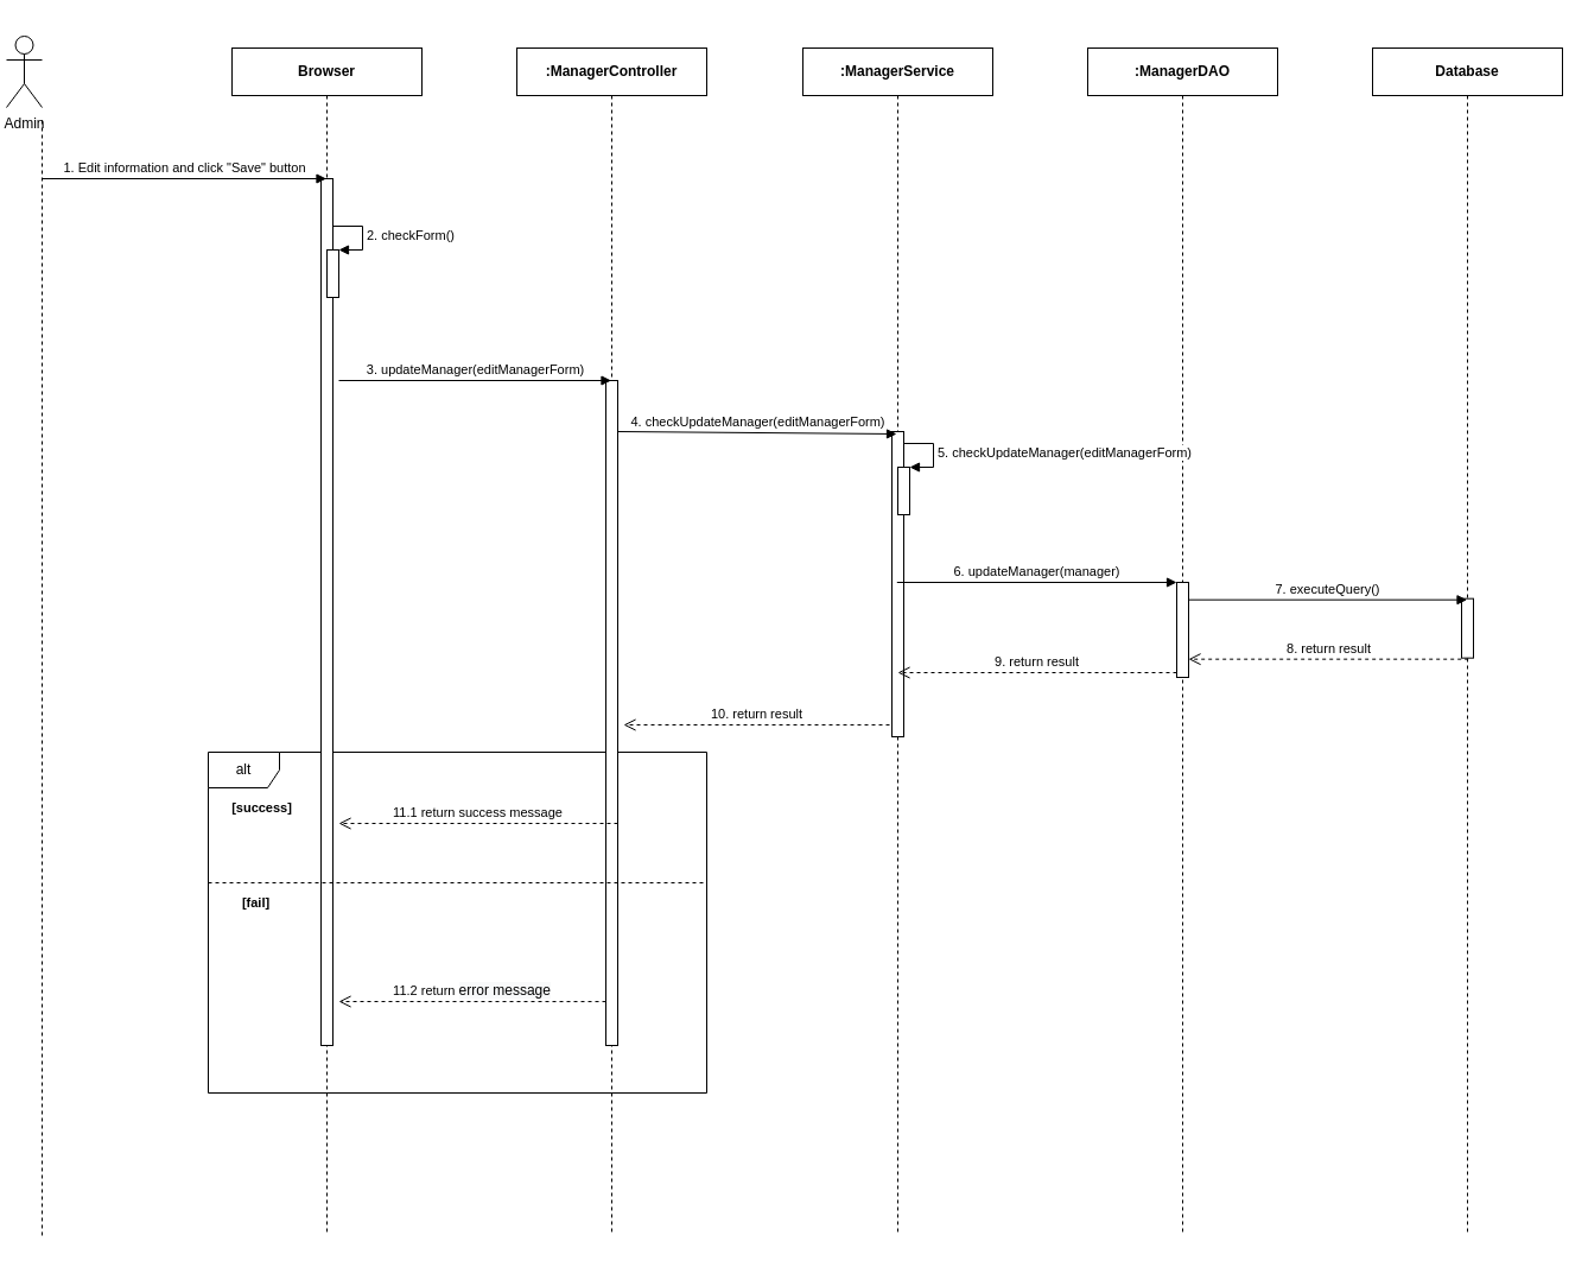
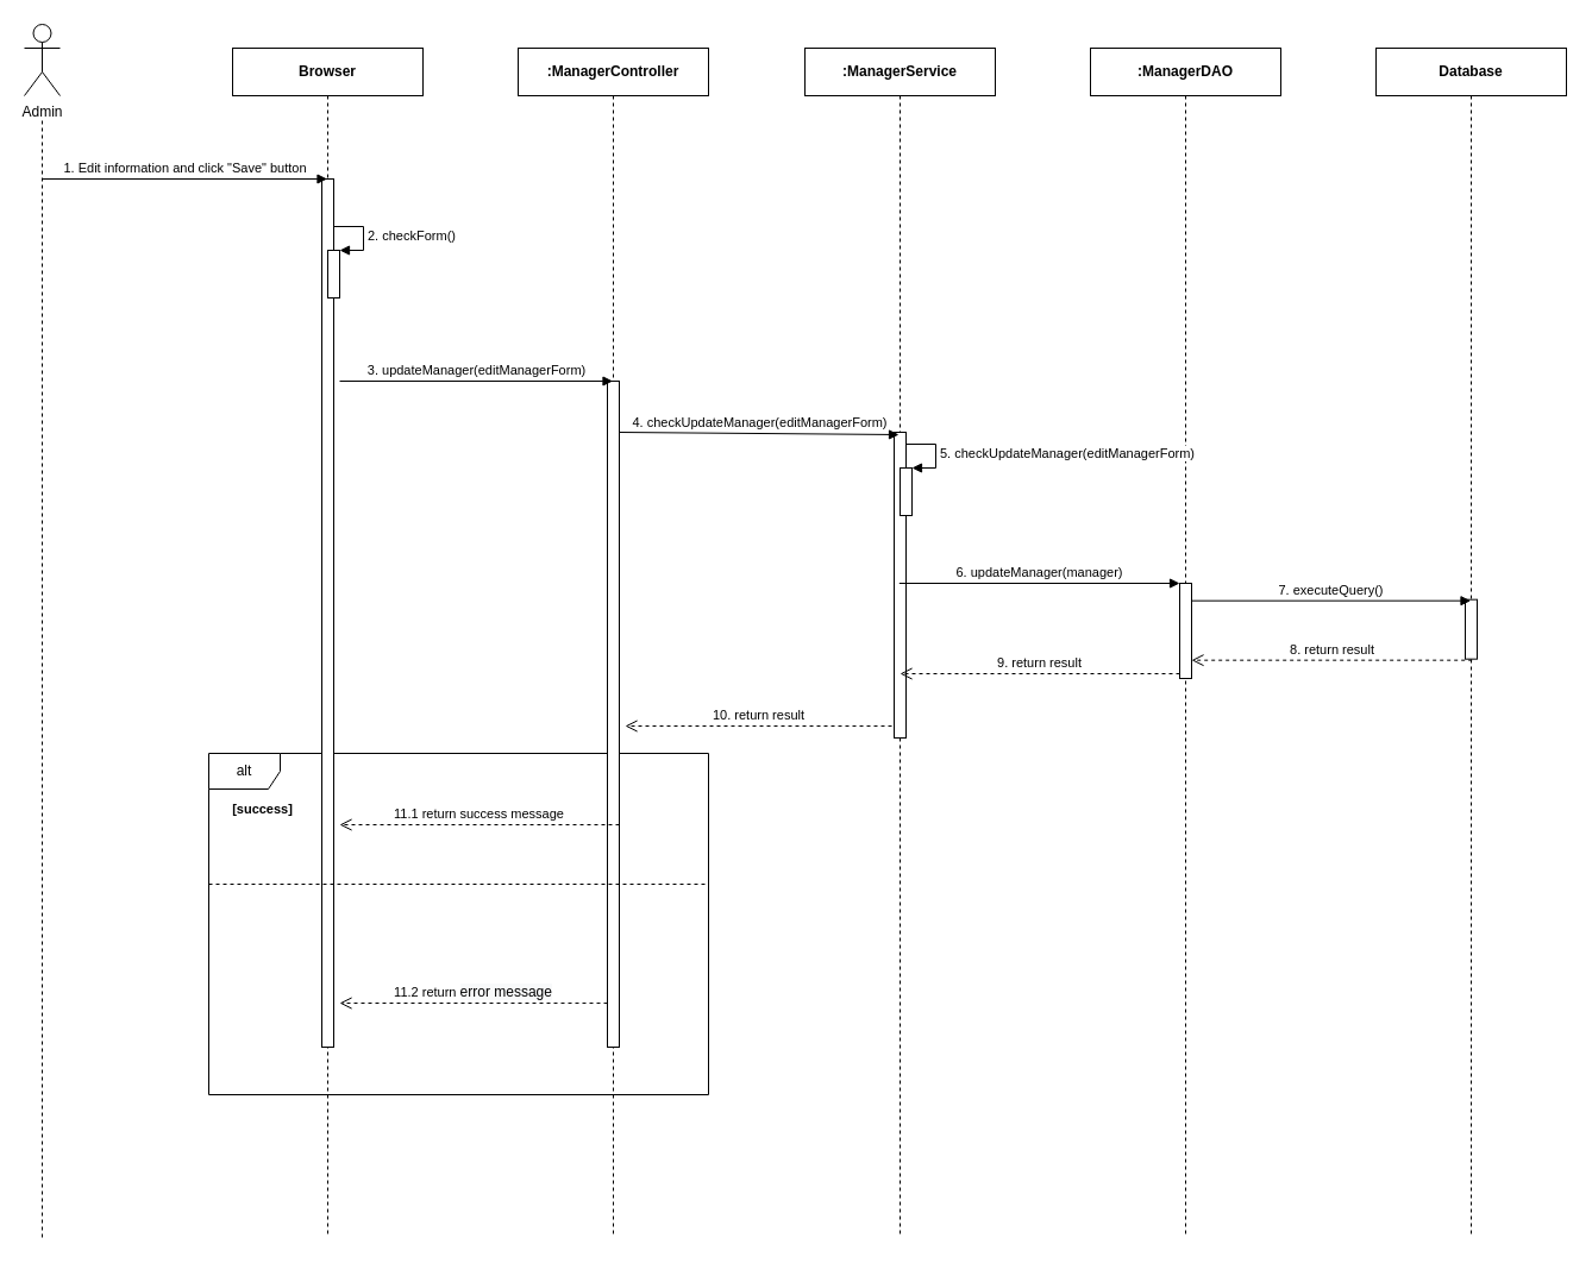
  <mxCell id="0" />
  <mxCell id="1" parent="0" />
  <mxCell id="2" value="alt" style="shape=umlFrame;whiteSpace=wrap;html=1;" parent="1" vertex="1"><mxGeometry x="175" y="633" width="420" height="287" as="geometry" /></mxCell>
  <mxCell id="3" value="&lt;b&gt;Browser&lt;/b&gt;" style="shape=umlLifeline;perimeter=lifelinePerimeter;whiteSpace=wrap;html=1;container=1;collapsible=0;recursiveResize=0;outlineConnect=0;" parent="1" vertex="1"><mxGeometry x="195" y="40" width="160" height="1000" as="geometry" /></mxCell>
  <mxCell id="4" value="" style="html=1;points=[];perimeter=orthogonalPerimeter;" parent="3" vertex="1"><mxGeometry x="75" y="110" width="10" height="730" as="geometry" /></mxCell>
  <mxCell id="5" value="&lt;b&gt;:ManagerDAO&lt;/b&gt;" style="shape=umlLifeline;perimeter=lifelinePerimeter;whiteSpace=wrap;html=1;container=1;collapsible=0;recursiveResize=0;outlineConnect=0;" parent="1" vertex="1"><mxGeometry x="916" y="40" width="160" height="1000" as="geometry" /></mxCell>
  <mxCell id="6" value="&lt;b&gt;:ManagerService&lt;/b&gt;" style="shape=umlLifeline;perimeter=lifelinePerimeter;whiteSpace=wrap;html=1;container=1;collapsible=0;recursiveResize=0;outlineConnect=0;" parent="1" vertex="1"><mxGeometry x="676" y="40" width="160" height="1000" as="geometry" /></mxCell>
  <mxCell id="7" value="" style="html=1;points=[];perimeter=orthogonalPerimeter;" parent="6" vertex="1"><mxGeometry x="75" y="323" width="10" height="257" as="geometry" /></mxCell>
  <mxCell id="8" value="&lt;b&gt;:ManagerController&lt;/b&gt;" style="shape=umlLifeline;perimeter=lifelinePerimeter;whiteSpace=wrap;html=1;container=1;collapsible=0;recursiveResize=0;outlineConnect=0;" parent="1" vertex="1"><mxGeometry x="435" y="40" width="160" height="1000" as="geometry" /></mxCell>
  <mxCell id="9" value="" style="html=1;points=[];perimeter=orthogonalPerimeter;" parent="8" vertex="1"><mxGeometry x="75" y="280" width="10" height="560" as="geometry" /></mxCell>
  <mxCell id="10" value="1. Edit information and click &quot;Save&quot; button" style="html=1;verticalAlign=bottom;endArrow=block;" parent="1" target="3" edge="1"><mxGeometry width="80" relative="1" as="geometry"><mxPoint x="35" y="150" as="sourcePoint" /><mxPoint x="115" y="150" as="targetPoint" /></mxGeometry></mxCell>
  <mxCell id="11" value="3. updateManager(editManagerForm)" style="html=1;verticalAlign=bottom;endArrow=block;" parent="1" edge="1"><mxGeometry width="80" relative="1" as="geometry"><mxPoint x="285" y="320" as="sourcePoint" /><mxPoint x="514.5" y="320" as="targetPoint" /></mxGeometry></mxCell>
  <mxCell id="12" value="4. checkUpdateManager(editManagerForm)" style="html=1;verticalAlign=bottom;endArrow=block;" parent="1" edge="1"><mxGeometry relative="1" as="geometry"><mxPoint x="520" y="363" as="sourcePoint" /><mxPoint x="755" y="365" as="targetPoint" /></mxGeometry></mxCell>
  <mxCell id="13" value="" style="html=1;points=[];perimeter=orthogonalPerimeter;" parent="1" vertex="1"><mxGeometry x="756" y="393" width="10" height="40" as="geometry" /></mxCell>
  <mxCell id="14" value="&lt;span style=&quot;text-align: center&quot;&gt;5. checkUpdateManager(editManagerForm)&lt;/span&gt;" style="edgeStyle=orthogonalEdgeStyle;html=1;align=left;spacingLeft=2;endArrow=block;rounded=0;entryX=1;entryY=0;" parent="1" target="13" edge="1"><mxGeometry relative="1" as="geometry"><mxPoint x="761" y="373" as="sourcePoint" /><Array as="points"><mxPoint x="786" y="373" /></Array></mxGeometry></mxCell>
  <mxCell id="15" value="" style="html=1;points=[];perimeter=orthogonalPerimeter;" parent="1" vertex="1"><mxGeometry x="991" y="490" width="10" height="80" as="geometry" /></mxCell>
  <mxCell id="16" value="6. updateManager(manager)" style="html=1;verticalAlign=bottom;endArrow=block;entryX=0;entryY=0;" parent="1" target="15" edge="1"><mxGeometry relative="1" as="geometry"><mxPoint x="755.324" y="490" as="sourcePoint" /></mxGeometry></mxCell>
  <mxCell id="17" value="9. return result" style="html=1;verticalAlign=bottom;endArrow=open;dashed=1;endSize=8;exitX=0;exitY=0.95;" parent="1" source="15" edge="1"><mxGeometry relative="1" as="geometry"><mxPoint x="756" y="566" as="targetPoint" /></mxGeometry></mxCell>
  <mxCell id="18" value="" style="html=1;points=[];perimeter=orthogonalPerimeter;" parent="1" vertex="1"><mxGeometry x="275" y="210" width="10" height="40" as="geometry" /></mxCell>
  <mxCell id="19" value="2. checkForm()" style="edgeStyle=orthogonalEdgeStyle;html=1;align=left;spacingLeft=2;endArrow=block;rounded=0;entryX=1;entryY=0;" parent="1" target="18" edge="1"><mxGeometry relative="1" as="geometry"><mxPoint x="280" y="190" as="sourcePoint" /><Array as="points"><mxPoint x="305" y="190" /></Array></mxGeometry></mxCell>
  <mxCell id="20" value="11.2 return&amp;nbsp;&lt;span style=&quot;font-size: 12px ; background-color: rgb(248 , 249 , 250)&quot;&gt;error message&lt;/span&gt;" style="html=1;verticalAlign=bottom;endArrow=open;dashed=1;endSize=8;" parent="1" edge="1"><mxGeometry relative="1" as="geometry"><mxPoint x="510" y="843.06" as="sourcePoint" /><mxPoint x="285" y="843" as="targetPoint" /></mxGeometry></mxCell>
  <mxCell id="21" value="11.1 return success message" style="html=1;verticalAlign=bottom;endArrow=open;dashed=1;endSize=8;" parent="1" edge="1"><mxGeometry relative="1" as="geometry"><mxPoint x="520" y="693" as="sourcePoint" /><mxPoint x="285" y="693" as="targetPoint" /></mxGeometry></mxCell>
  <mxCell id="22" value="10. return result" style="html=1;verticalAlign=bottom;endArrow=open;dashed=1;endSize=8;entryX=1.1;entryY=0.824;entryDx=0;entryDy=0;entryPerimeter=0;" parent="1" edge="1"><mxGeometry relative="1" as="geometry"><mxPoint x="749" y="610.04" as="sourcePoint" /><mxPoint x="525" y="610" as="targetPoint" /></mxGeometry></mxCell>
  <mxCell id="23" value="" style="endArrow=none;dashed=1;html=1;" parent="1" edge="1"><mxGeometry width="50" height="50" relative="1" as="geometry"><mxPoint x="175" y="743" as="sourcePoint" /><mxPoint x="595" y="743" as="targetPoint" /></mxGeometry></mxCell>
  <mxCell id="24" value="&lt;b&gt;Database&lt;/b&gt;" style="shape=umlLifeline;perimeter=lifelinePerimeter;whiteSpace=wrap;html=1;container=1;collapsible=0;recursiveResize=0;outlineConnect=0;" parent="1" vertex="1"><mxGeometry x="1156" y="40" width="160" height="1000" as="geometry" /></mxCell>
  <mxCell id="25" value="" style="html=1;points=[];perimeter=orthogonalPerimeter;" parent="24" vertex="1"><mxGeometry x="75" y="463.67" width="10" height="50" as="geometry" /></mxCell>
  <mxCell id="26" value="7. executeQuery()" style="html=1;verticalAlign=bottom;endArrow=block;" parent="1" edge="1"><mxGeometry relative="1" as="geometry"><mxPoint x="1001.004" y="504.67" as="sourcePoint" /><mxPoint x="1235.5" y="504.67" as="targetPoint" /></mxGeometry></mxCell>
  <mxCell id="27" value="8. return result" style="html=1;verticalAlign=bottom;endArrow=open;dashed=1;endSize=8;exitX=0;exitY=0.95;" parent="1" edge="1"><mxGeometry relative="1" as="geometry"><mxPoint x="1001.004" y="554.67" as="targetPoint" /><mxPoint x="1236.68" y="554.67" as="sourcePoint" /></mxGeometry></mxCell>
  <mxCell id="28" value="&lt;span style=&quot;font-size: 11px ; background-color: rgb(255 , 255 , 255)&quot;&gt;&lt;b&gt;[success]&lt;/b&gt;&lt;/span&gt;" style="text;html=1;align=center;verticalAlign=middle;resizable=0;points=[];autosize=1;" parent="1" vertex="1"><mxGeometry x="185" y="670" width="70" height="20" as="geometry" /></mxCell>
- <mxCell id="29" value="&lt;span style=&quot;font-size: 11px ; background-color: rgb(255 , 255 , 255)&quot;&gt;&lt;b&gt;[fail]&lt;/b&gt;&lt;/span&gt;" style="text;html=1;align=center;verticalAlign=middle;resizable=0;points=[];autosize=1;" parent="1" vertex="1"><mxGeometry x="195" y="750" width="40" height="20" as="geometry" /></mxCell>
- <mxCell id="30" value="Admin" style="shape=umlActor;verticalLabelPosition=bottom;verticalAlign=top;html=1;outlineConnect=0;rounded=0;glass=0;sketch=0;fillColor=none;" parent="1" vertex="1"><mxGeometry x="5" y="30" width="30" height="60" as="geometry" /></mxCell>
+ <mxCell id="30" value="Admin" style="shape=umlActor;verticalLabelPosition=bottom;verticalAlign=top;html=1;outlineConnect=0;rounded=0;glass=0;sketch=0;fillColor=none;" parent="1" vertex="1"><mxGeometry x="20" y="20" width="30" height="60" as="geometry" /></mxCell>
  <mxCell id="31" value="" style="endArrow=none;dashed=1;html=1;" parent="1" edge="1"><mxGeometry width="50" height="50" relative="1" as="geometry"><mxPoint x="35" y="1040" as="sourcePoint" /><mxPoint x="35" y="100" as="targetPoint" /></mxGeometry></mxCell>
